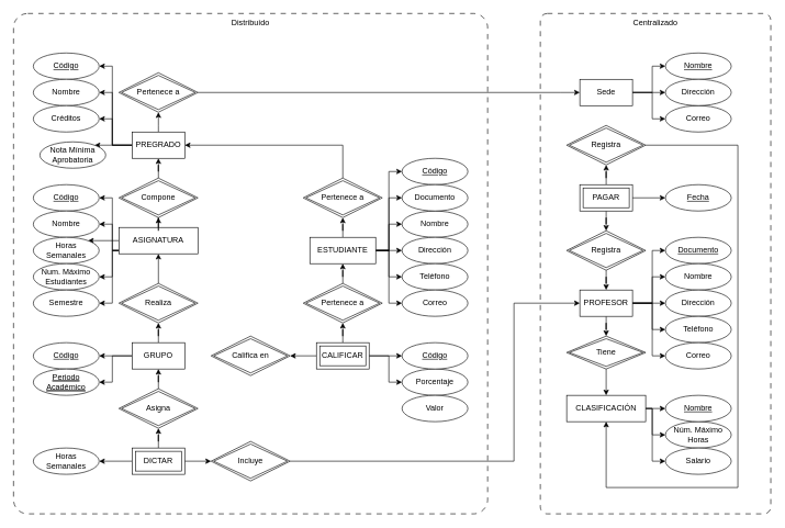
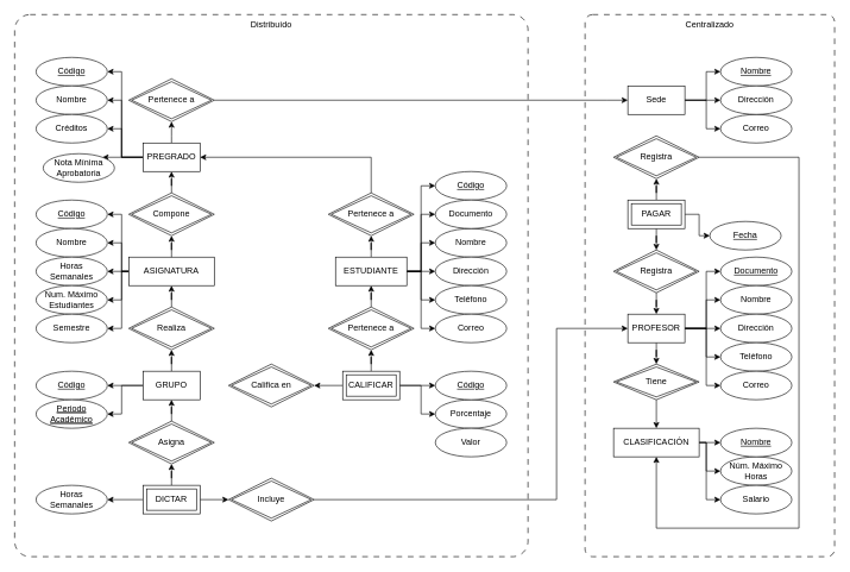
  <mxCell id="0" />
  <mxCell id="1" parent="0" />
  <mxCell id="2" value="Centralizado" style="rounded=1;arcSize=3;whiteSpace=wrap;html=1;align=center;verticalAlign=top;dashed=1;dashPattern=8 8;fillColor=none;" parent="1" vertex="1"><mxGeometry x="820" y="20" width="350" height="760" as="geometry" /></mxCell>
  <mxCell id="3" value="Distribuído" style="rounded=1;arcSize=3;whiteSpace=wrap;html=1;align=center;verticalAlign=top;dashed=1;dashPattern=8 8;fillColor=none;" parent="1" vertex="1"><mxGeometry x="20" y="20" width="720" height="760" as="geometry" /></mxCell>
  <mxCell id="4" style="edgeStyle=orthogonalEdgeStyle;rounded=0;orthogonalLoop=1;jettySize=auto;html=1;" parent="1" source="9" target="47" edge="1"><mxGeometry relative="1" as="geometry"><Array as="points"><mxPoint x="170" y="220" /><mxPoint x="170" y="140" /></Array></mxGeometry></mxCell>
  <mxCell id="5" style="edgeStyle=orthogonalEdgeStyle;rounded=0;orthogonalLoop=1;jettySize=auto;html=1;" parent="1" source="9" target="46" edge="1"><mxGeometry relative="1" as="geometry"><Array as="points"><mxPoint x="170" y="220" /><mxPoint x="170" y="100" /></Array></mxGeometry></mxCell>
  <mxCell id="6" style="edgeStyle=orthogonalEdgeStyle;rounded=0;orthogonalLoop=1;jettySize=auto;html=1;" parent="1" source="9" target="48" edge="1"><mxGeometry relative="1" as="geometry"><Array as="points"><mxPoint x="170" y="220" /><mxPoint x="170" y="180" /></Array></mxGeometry></mxCell>
  <mxCell id="7" style="edgeStyle=orthogonalEdgeStyle;rounded=0;orthogonalLoop=1;jettySize=auto;html=1;" parent="1" source="9" target="49" edge="1"><mxGeometry relative="1" as="geometry"><Array as="points"><mxPoint x="140" y="220" /><mxPoint x="140" y="220" /></Array></mxGeometry></mxCell>
  <mxCell id="8" style="edgeStyle=orthogonalEdgeStyle;rounded=0;orthogonalLoop=1;jettySize=auto;html=1;" parent="1" source="9" target="70" edge="1"><mxGeometry relative="1" as="geometry"><Array as="points"><mxPoint x="240" y="190" /><mxPoint x="240" y="190" /></Array></mxGeometry></mxCell>
  <mxCell id="9" value="PREGRADO" style="rounded=0;whiteSpace=wrap;html=1;" parent="1" vertex="1"><mxGeometry x="200" y="200" width="80" height="40" as="geometry" /></mxCell>
  <mxCell id="10" style="edgeStyle=orthogonalEdgeStyle;rounded=0;orthogonalLoop=1;jettySize=auto;html=1;" parent="1" source="36" target="9" edge="1"><mxGeometry relative="1" as="geometry" /></mxCell>
  <mxCell id="11" style="edgeStyle=orthogonalEdgeStyle;rounded=0;orthogonalLoop=1;jettySize=auto;html=1;" parent="1" source="16" target="50" edge="1"><mxGeometry relative="1" as="geometry"><mxPoint x="170" y="260" as="targetPoint" /><Array as="points"><mxPoint x="170" y="380" /><mxPoint x="170" y="300" /></Array></mxGeometry></mxCell>
  <mxCell id="12" style="edgeStyle=orthogonalEdgeStyle;rounded=0;orthogonalLoop=1;jettySize=auto;html=1;" parent="1" source="16" target="51" edge="1"><mxGeometry relative="1" as="geometry"><Array as="points"><mxPoint x="170" y="380" /><mxPoint x="170" y="340" /></Array></mxGeometry></mxCell>
  <mxCell id="13" style="edgeStyle=orthogonalEdgeStyle;rounded=0;orthogonalLoop=1;jettySize=auto;html=1;" parent="1" source="16" target="52" edge="1"><mxGeometry relative="1" as="geometry"><Array as="points"><mxPoint x="140" y="380" /><mxPoint x="140" y="380" /></Array></mxGeometry></mxCell>
  <mxCell id="14" style="edgeStyle=orthogonalEdgeStyle;rounded=0;orthogonalLoop=1;jettySize=auto;html=1;" parent="1" source="16" target="53" edge="1"><mxGeometry relative="1" as="geometry"><Array as="points"><mxPoint x="170" y="380" /><mxPoint x="170" y="420" /></Array></mxGeometry></mxCell>
  <mxCell id="15" style="edgeStyle=orthogonalEdgeStyle;rounded=0;orthogonalLoop=1;jettySize=auto;html=1;" parent="1" source="16" target="55" edge="1"><mxGeometry relative="1" as="geometry"><Array as="points"><mxPoint x="170" y="380" /><mxPoint x="170" y="460" /></Array></mxGeometry></mxCell>
- <mxCell id="16" value="ASIGNATURA" style="rounded=0;whiteSpace=wrap;html=1;" parent="1" vertex="1"><mxGeometry x="180" y="345" width="120" height="40" as="geometry" /></mxCell>
+ <mxCell id="16" value="ASIGNATURA" style="rounded=0;whiteSpace=wrap;html=1;" parent="1" vertex="1"><mxGeometry x="180" y="360" width="120" height="40" as="geometry" /></mxCell>
  <mxCell id="17" style="edgeStyle=orthogonalEdgeStyle;rounded=0;orthogonalLoop=1;jettySize=auto;html=1;" parent="1" source="20" target="34" edge="1"><mxGeometry relative="1" as="geometry" /></mxCell>
  <mxCell id="18" style="edgeStyle=orthogonalEdgeStyle;rounded=0;orthogonalLoop=1;jettySize=auto;html=1;" parent="1" source="20" target="54" edge="1"><mxGeometry relative="1" as="geometry" /></mxCell>
  <mxCell id="19" style="edgeStyle=orthogonalEdgeStyle;rounded=0;orthogonalLoop=1;jettySize=auto;html=1;" parent="1" source="20" target="110" edge="1"><mxGeometry relative="1" as="geometry"><Array as="points"><mxPoint x="170" y="540" /><mxPoint x="170" y="580" /></Array></mxGeometry></mxCell>
  <mxCell id="20" value="GRUPO" style="rounded=0;whiteSpace=wrap;html=1;" parent="1" vertex="1"><mxGeometry x="200" y="520" width="80" height="40" as="geometry" /></mxCell>
  <mxCell id="21" style="edgeStyle=orthogonalEdgeStyle;rounded=0;orthogonalLoop=1;jettySize=auto;html=1;" parent="1" source="37" target="32" edge="1"><mxGeometry relative="1" as="geometry" /></mxCell>
  <mxCell id="22" style="edgeStyle=orthogonalEdgeStyle;rounded=0;orthogonalLoop=1;jettySize=auto;html=1;" parent="1" source="28" target="59" edge="1"><mxGeometry relative="1" as="geometry"><Array as="points"><mxPoint x="990" y="460" /><mxPoint x="990" y="380" /></Array></mxGeometry></mxCell>
  <mxCell id="23" style="edgeStyle=orthogonalEdgeStyle;rounded=0;orthogonalLoop=1;jettySize=auto;html=1;" parent="1" source="28" target="60" edge="1"><mxGeometry relative="1" as="geometry"><Array as="points"><mxPoint x="990" y="460" /><mxPoint x="990" y="420" /></Array></mxGeometry></mxCell>
  <mxCell id="24" style="edgeStyle=orthogonalEdgeStyle;rounded=0;orthogonalLoop=1;jettySize=auto;html=1;" parent="1" source="28" target="61" edge="1"><mxGeometry relative="1" as="geometry" /></mxCell>
  <mxCell id="25" style="edgeStyle=orthogonalEdgeStyle;rounded=0;orthogonalLoop=1;jettySize=auto;html=1;" parent="1" source="28" target="62" edge="1"><mxGeometry relative="1" as="geometry"><Array as="points"><mxPoint x="990" y="460" /><mxPoint x="990" y="500" /></Array></mxGeometry></mxCell>
  <mxCell id="26" style="edgeStyle=orthogonalEdgeStyle;rounded=0;orthogonalLoop=1;jettySize=auto;html=1;" parent="1" source="28" target="63" edge="1"><mxGeometry relative="1" as="geometry"><Array as="points"><mxPoint x="990" y="460" /><mxPoint x="990" y="540" /></Array></mxGeometry></mxCell>
  <mxCell id="27" style="edgeStyle=orthogonalEdgeStyle;rounded=0;orthogonalLoop=1;jettySize=auto;html=1;" parent="1" source="28" target="37" edge="1"><mxGeometry relative="1" as="geometry" /></mxCell>
  <mxCell id="28" value="PROFESOR" style="rounded=0;whiteSpace=wrap;html=1;" parent="1" vertex="1"><mxGeometry x="880" y="440" width="80" height="40" as="geometry" /></mxCell>
  <mxCell id="29" style="edgeStyle=orthogonalEdgeStyle;rounded=0;orthogonalLoop=1;jettySize=auto;html=1;" parent="1" source="32" target="57" edge="1"><mxGeometry relative="1" as="geometry"><Array as="points"><mxPoint x="1060" y="620" /></Array></mxGeometry></mxCell>
  <mxCell id="30" style="edgeStyle=orthogonalEdgeStyle;rounded=0;orthogonalLoop=1;jettySize=auto;html=1;" parent="1" source="32" target="56" edge="1"><mxGeometry relative="1" as="geometry"><Array as="points"><mxPoint x="990" y="620" /><mxPoint x="990" y="660" /></Array></mxGeometry></mxCell>
  <mxCell id="31" style="edgeStyle=orthogonalEdgeStyle;rounded=0;orthogonalLoop=1;jettySize=auto;html=1;" parent="1" source="32" target="58" edge="1"><mxGeometry relative="1" as="geometry"><Array as="points"><mxPoint x="990" y="620" /><mxPoint x="990" y="700" /></Array></mxGeometry></mxCell>
  <mxCell id="32" value="CLASIFICACIÓN" style="rounded=0;whiteSpace=wrap;html=1;" parent="1" vertex="1"><mxGeometry x="860" y="600" width="120" height="40" as="geometry" /></mxCell>
  <mxCell id="33" style="edgeStyle=orthogonalEdgeStyle;rounded=0;orthogonalLoop=1;jettySize=auto;html=1;" parent="1" source="34" target="16" edge="1"><mxGeometry relative="1" as="geometry" /></mxCell>
  <mxCell id="34" value="Realiza" style="shape=rhombus;double=1;perimeter=rhombusPerimeter;whiteSpace=wrap;html=1;align=center;" parent="1" vertex="1"><mxGeometry x="180" y="430" width="120" height="60" as="geometry" /></mxCell>
  <mxCell id="35" value="" style="edgeStyle=orthogonalEdgeStyle;rounded=0;orthogonalLoop=1;jettySize=auto;html=1;" parent="1" source="16" target="36" edge="1"><mxGeometry relative="1" as="geometry"><mxPoint x="240" y="360" as="sourcePoint" /><mxPoint x="320" y="240" as="targetPoint" /></mxGeometry></mxCell>
  <mxCell id="36" value="Compone" style="shape=rhombus;double=1;perimeter=rhombusPerimeter;whiteSpace=wrap;html=1;align=center;" parent="1" vertex="1"><mxGeometry x="180" y="270" width="120" height="60" as="geometry" /></mxCell>
  <mxCell id="37" value="Tiene" style="shape=rhombus;double=1;perimeter=rhombusPerimeter;whiteSpace=wrap;html=1;align=center;" parent="1" vertex="1"><mxGeometry x="860" y="510" width="120" height="50" as="geometry" /></mxCell>
  <mxCell id="38" style="edgeStyle=orthogonalEdgeStyle;rounded=0;orthogonalLoop=1;jettySize=auto;html=1;" parent="1" source="41" target="43" edge="1"><mxGeometry relative="1" as="geometry" /></mxCell>
  <mxCell id="39" style="edgeStyle=orthogonalEdgeStyle;rounded=0;orthogonalLoop=1;jettySize=auto;html=1;" parent="1" source="41" target="45" edge="1"><mxGeometry relative="1" as="geometry" /></mxCell>
  <mxCell id="40" style="edgeStyle=orthogonalEdgeStyle;rounded=0;orthogonalLoop=1;jettySize=auto;html=1;" parent="1" source="41" target="64" edge="1"><mxGeometry relative="1" as="geometry" /></mxCell>
  <mxCell id="41" value="DICTAR" style="shape=ext;margin=3;double=1;whiteSpace=wrap;html=1;align=center;" parent="1" vertex="1"><mxGeometry x="200" y="680" width="80" height="40" as="geometry" /></mxCell>
  <mxCell id="42" style="edgeStyle=orthogonalEdgeStyle;rounded=0;orthogonalLoop=1;jettySize=auto;html=1;" parent="1" source="43" target="28" edge="1"><mxGeometry relative="1" as="geometry"><Array as="points"><mxPoint x="780" y="700" /><mxPoint x="780" y="460" /></Array></mxGeometry></mxCell>
  <mxCell id="43" value="Incluye" style="shape=rhombus;double=1;perimeter=rhombusPerimeter;whiteSpace=wrap;html=1;align=center;" parent="1" vertex="1"><mxGeometry x="320" y="670" width="120" height="60" as="geometry" /></mxCell>
  <mxCell id="44" style="edgeStyle=orthogonalEdgeStyle;rounded=0;orthogonalLoop=1;jettySize=auto;html=1;" parent="1" source="45" target="20" edge="1"><mxGeometry relative="1" as="geometry" /></mxCell>
  <mxCell id="45" value="Asigna" style="shape=rhombus;double=1;perimeter=rhombusPerimeter;whiteSpace=wrap;html=1;align=center;" parent="1" vertex="1"><mxGeometry x="180" y="590" width="120" height="60" as="geometry" /></mxCell>
  <mxCell id="46" value="Código" style="ellipse;whiteSpace=wrap;html=1;align=center;fontStyle=4;" parent="1" vertex="1"><mxGeometry x="50" y="80" width="100" height="40" as="geometry" /></mxCell>
  <mxCell id="47" value="Nombre" style="ellipse;whiteSpace=wrap;html=1;align=center;" parent="1" vertex="1"><mxGeometry x="50" y="120" width="100" height="40" as="geometry" /></mxCell>
  <mxCell id="48" value="Créditos" style="ellipse;whiteSpace=wrap;html=1;align=center;" parent="1" vertex="1"><mxGeometry x="50" y="160" width="100" height="40" as="geometry" /></mxCell>
  <mxCell id="49" value="Nota Mínima Aprobatoria" style="ellipse;whiteSpace=wrap;html=1;align=center;" parent="1" vertex="1"><mxGeometry x="60" y="215" width="100" height="40" as="geometry" /></mxCell>
  <mxCell id="50" value="Código" style="ellipse;whiteSpace=wrap;html=1;align=center;fontStyle=4;" parent="1" vertex="1"><mxGeometry x="50" y="280" width="100" height="40" as="geometry" /></mxCell>
  <mxCell id="51" value="Nombre" style="ellipse;whiteSpace=wrap;html=1;align=center;" parent="1" vertex="1"><mxGeometry x="50" y="320" width="100" height="40" as="geometry" /></mxCell>
  <mxCell id="52" value="Horas&lt;br&gt;Semanales" style="ellipse;whiteSpace=wrap;html=1;align=center;" parent="1" vertex="1"><mxGeometry x="50" y="360" width="100" height="40" as="geometry" /></mxCell>
  <mxCell id="53" value="Num. Máximo Estudiantes" style="ellipse;whiteSpace=wrap;html=1;align=center;" parent="1" vertex="1"><mxGeometry x="50" y="400" width="100" height="40" as="geometry" /></mxCell>
  <mxCell id="54" value="Código" style="ellipse;whiteSpace=wrap;html=1;align=center;fontStyle=4;" parent="1" vertex="1"><mxGeometry x="50" y="520" width="100" height="40" as="geometry" /></mxCell>
  <mxCell id="55" value="Semestre" style="ellipse;whiteSpace=wrap;html=1;align=center;" parent="1" vertex="1"><mxGeometry x="50" y="440" width="100" height="40" as="geometry" /></mxCell>
  <mxCell id="56" value="Núm. Máximo Horas" style="ellipse;whiteSpace=wrap;html=1;align=center;" parent="1" vertex="1"><mxGeometry x="1010" y="640" width="100" height="40" as="geometry" /></mxCell>
  <mxCell id="57" value="Nombre" style="ellipse;whiteSpace=wrap;html=1;align=center;fontStyle=4;" parent="1" vertex="1"><mxGeometry x="1010" y="600" width="100" height="40" as="geometry" /></mxCell>
  <mxCell id="58" value="Salario" style="ellipse;whiteSpace=wrap;html=1;align=center;" parent="1" vertex="1"><mxGeometry x="1010" y="680" width="100" height="40" as="geometry" /></mxCell>
  <mxCell id="59" value="Documento" style="ellipse;whiteSpace=wrap;html=1;align=center;fontStyle=4;" parent="1" vertex="1"><mxGeometry x="1010" y="360" width="100" height="40" as="geometry" /></mxCell>
  <mxCell id="60" value="Nombre" style="ellipse;whiteSpace=wrap;html=1;align=center;" parent="1" vertex="1"><mxGeometry x="1010" y="400" width="100" height="40" as="geometry" /></mxCell>
  <mxCell id="61" value="Dirección" style="ellipse;whiteSpace=wrap;html=1;align=center;" parent="1" vertex="1"><mxGeometry x="1010" y="440" width="100" height="40" as="geometry" /></mxCell>
  <mxCell id="62" value="Teléfono" style="ellipse;whiteSpace=wrap;html=1;align=center;" parent="1" vertex="1"><mxGeometry x="1010" y="480" width="100" height="40" as="geometry" /></mxCell>
  <mxCell id="63" value="Correo" style="ellipse;whiteSpace=wrap;html=1;align=center;" parent="1" vertex="1"><mxGeometry x="1010" y="520" width="100" height="40" as="geometry" /></mxCell>
  <mxCell id="64" value="Horas&lt;br&gt;Semanales" style="ellipse;whiteSpace=wrap;html=1;align=center;" parent="1" vertex="1"><mxGeometry x="50" y="680" width="100" height="40" as="geometry" /></mxCell>
  <mxCell id="65" style="edgeStyle=orthogonalEdgeStyle;rounded=0;orthogonalLoop=1;jettySize=auto;html=1;" parent="1" source="68" target="71" edge="1"><mxGeometry relative="1" as="geometry"><Array as="points"><mxPoint x="990" y="140" /><mxPoint x="990" y="100" /></Array></mxGeometry></mxCell>
  <mxCell id="66" style="edgeStyle=orthogonalEdgeStyle;rounded=0;orthogonalLoop=1;jettySize=auto;html=1;" parent="1" source="68" target="73" edge="1"><mxGeometry relative="1" as="geometry" /></mxCell>
  <mxCell id="67" style="edgeStyle=orthogonalEdgeStyle;rounded=0;orthogonalLoop=1;jettySize=auto;html=1;" parent="1" source="68" target="72" edge="1"><mxGeometry relative="1" as="geometry"><Array as="points"><mxPoint x="990" y="140" /><mxPoint x="990" y="180" /></Array></mxGeometry></mxCell>
  <mxCell id="68" value="Sede" style="rounded=0;whiteSpace=wrap;html=1;" parent="1" vertex="1"><mxGeometry x="880" y="120" width="80" height="40" as="geometry" /></mxCell>
  <mxCell id="69" style="edgeStyle=orthogonalEdgeStyle;rounded=0;orthogonalLoop=1;jettySize=auto;html=1;" parent="1" source="70" target="68" edge="1"><mxGeometry relative="1" as="geometry"><mxPoint x="720" y="220" as="sourcePoint" /><Array as="points"><mxPoint x="850" y="140" /><mxPoint x="850" y="140" /></Array></mxGeometry></mxCell>
  <mxCell id="70" value="Pertenece a" style="shape=rhombus;double=1;perimeter=rhombusPerimeter;whiteSpace=wrap;html=1;align=center;" parent="1" vertex="1"><mxGeometry x="180" y="110" width="120" height="60" as="geometry" /></mxCell>
  <mxCell id="71" value="Nombre" style="ellipse;whiteSpace=wrap;html=1;align=center;fontStyle=4;" parent="1" vertex="1"><mxGeometry x="1010" y="80" width="100" height="40" as="geometry" /></mxCell>
  <mxCell id="72" value="Correo" style="ellipse;whiteSpace=wrap;html=1;align=center;" parent="1" vertex="1"><mxGeometry x="1010" y="160" width="100" height="40" as="geometry" /></mxCell>
  <mxCell id="73" value="Dirección" style="ellipse;whiteSpace=wrap;html=1;align=center;" parent="1" vertex="1"><mxGeometry x="1010" y="120" width="100" height="40" as="geometry" /></mxCell>
  <mxCell id="74" style="edgeStyle=orthogonalEdgeStyle;rounded=0;orthogonalLoop=1;jettySize=auto;html=1;" parent="1" source="108" target="78" edge="1"><mxGeometry relative="1" as="geometry"><mxPoint x="920.048" y="320" as="sourcePoint" /></mxGeometry></mxCell>
  <mxCell id="75" style="edgeStyle=orthogonalEdgeStyle;rounded=0;orthogonalLoop=1;jettySize=auto;html=1;" parent="1" source="108" target="79" edge="1"><mxGeometry relative="1" as="geometry"><mxPoint x="980" y="300" as="sourcePoint" /></mxGeometry></mxCell>
  <mxCell id="76" style="edgeStyle=orthogonalEdgeStyle;rounded=0;orthogonalLoop=1;jettySize=auto;html=1;" parent="1" source="108" target="107" edge="1"><mxGeometry relative="1" as="geometry"><mxPoint x="920.048" y="280" as="sourcePoint" /></mxGeometry></mxCell>
  <mxCell id="77" style="edgeStyle=orthogonalEdgeStyle;rounded=0;orthogonalLoop=1;jettySize=auto;html=1;" parent="1" source="78" target="28" edge="1"><mxGeometry relative="1" as="geometry" /></mxCell>
  <mxCell id="78" value="Registra" style="shape=rhombus;double=1;perimeter=rhombusPerimeter;whiteSpace=wrap;html=1;align=center;" parent="1" vertex="1"><mxGeometry x="860" y="350" width="120" height="60" as="geometry" /></mxCell>
- <mxCell id="79" value="Fecha" style="ellipse;whiteSpace=wrap;html=1;align=center;fontStyle=4;" parent="1" vertex="1"><mxGeometry x="1010" y="280" width="100" height="40" as="geometry" /></mxCell>
+ <mxCell id="79" value="Fecha" style="ellipse;whiteSpace=wrap;html=1;align=center;fontStyle=4;" parent="1" vertex="1"><mxGeometry x="995" y="310" width="100" height="40" as="geometry" /></mxCell>
  <mxCell id="80" style="edgeStyle=orthogonalEdgeStyle;rounded=0;orthogonalLoop=1;jettySize=auto;html=1;" parent="1" source="87" target="89" edge="1"><mxGeometry relative="1" as="geometry" /></mxCell>
  <mxCell id="81" style="edgeStyle=orthogonalEdgeStyle;rounded=0;orthogonalLoop=1;jettySize=auto;html=1;" parent="1" source="87" target="100" edge="1"><mxGeometry relative="1" as="geometry"><Array as="points"><mxPoint x="590" y="380" /><mxPoint x="590" y="260" /></Array></mxGeometry></mxCell>
  <mxCell id="82" style="edgeStyle=orthogonalEdgeStyle;rounded=0;orthogonalLoop=1;jettySize=auto;html=1;" parent="1" source="87" target="105" edge="1"><mxGeometry relative="1" as="geometry"><Array as="points"><mxPoint x="590" y="380" /><mxPoint x="590" y="300" /></Array></mxGeometry></mxCell>
  <mxCell id="83" style="edgeStyle=orthogonalEdgeStyle;rounded=0;orthogonalLoop=1;jettySize=auto;html=1;" parent="1" source="87" target="101" edge="1"><mxGeometry relative="1" as="geometry" /></mxCell>
  <mxCell id="84" style="edgeStyle=orthogonalEdgeStyle;rounded=0;orthogonalLoop=1;jettySize=auto;html=1;" parent="1" source="87" target="102" edge="1"><mxGeometry relative="1" as="geometry" /></mxCell>
  <mxCell id="85" style="edgeStyle=orthogonalEdgeStyle;rounded=0;orthogonalLoop=1;jettySize=auto;html=1;" parent="1" source="87" target="104" edge="1"><mxGeometry relative="1" as="geometry"><Array as="points"><mxPoint x="590" y="380" /><mxPoint x="590" y="460" /></Array></mxGeometry></mxCell>
  <mxCell id="86" style="edgeStyle=orthogonalEdgeStyle;rounded=0;orthogonalLoop=1;jettySize=auto;html=1;" parent="1" source="87" target="103" edge="1"><mxGeometry relative="1" as="geometry" /></mxCell>
  <mxCell id="87" value="ESTUDIANTE" style="rounded=0;whiteSpace=wrap;html=1;" parent="1" vertex="1"><mxGeometry x="470" y="360" width="100" height="40" as="geometry" /></mxCell>
  <mxCell id="88" style="edgeStyle=orthogonalEdgeStyle;rounded=0;orthogonalLoop=1;jettySize=auto;html=1;" parent="1" source="89" target="9" edge="1"><mxGeometry relative="1" as="geometry"><Array as="points"><mxPoint x="520" y="220" /></Array></mxGeometry></mxCell>
  <mxCell id="89" value="Pertenece a" style="shape=rhombus;double=1;perimeter=rhombusPerimeter;whiteSpace=wrap;html=1;align=center;" parent="1" vertex="1"><mxGeometry x="460" y="270" width="120" height="60" as="geometry" /></mxCell>
  <mxCell id="90" style="edgeStyle=orthogonalEdgeStyle;rounded=0;orthogonalLoop=1;jettySize=auto;html=1;" parent="1" source="91" target="87" edge="1"><mxGeometry relative="1" as="geometry" /></mxCell>
  <mxCell id="91" value="Pertenece a" style="shape=rhombus;double=1;perimeter=rhombusPerimeter;whiteSpace=wrap;html=1;align=center;" parent="1" vertex="1"><mxGeometry x="460" y="430" width="120" height="60" as="geometry" /></mxCell>
  <mxCell id="92" style="edgeStyle=orthogonalEdgeStyle;rounded=0;orthogonalLoop=1;jettySize=auto;html=1;" parent="1" source="96" target="91" edge="1"><mxGeometry relative="1" as="geometry" /></mxCell>
  <mxCell id="93" style="edgeStyle=orthogonalEdgeStyle;rounded=0;orthogonalLoop=1;jettySize=auto;html=1;" parent="1" source="96" target="97" edge="1"><mxGeometry relative="1" as="geometry" /></mxCell>
  <mxCell id="94" style="edgeStyle=orthogonalEdgeStyle;rounded=0;orthogonalLoop=1;jettySize=auto;html=1;" parent="1" source="96" target="98" edge="1"><mxGeometry relative="1" as="geometry"><Array as="points"><mxPoint x="590" y="540" /><mxPoint x="590" y="580" /></Array></mxGeometry></mxCell>
  <mxCell id="95" style="edgeStyle=orthogonalEdgeStyle;rounded=0;orthogonalLoop=1;jettySize=auto;html=1;" parent="1" source="96" target="109" edge="1"><mxGeometry relative="1" as="geometry" /></mxCell>
  <mxCell id="96" value="CALIFICAR" style="shape=ext;margin=3;double=1;whiteSpace=wrap;html=1;align=center;" parent="1" vertex="1"><mxGeometry x="480" y="520" width="80" height="40" as="geometry" /></mxCell>
  <mxCell id="97" value="Califica en" style="shape=rhombus;double=1;perimeter=rhombusPerimeter;whiteSpace=wrap;html=1;align=center;" parent="1" vertex="1"><mxGeometry x="320" y="510" width="120" height="60" as="geometry" /></mxCell>
  <mxCell id="98" value="Porcentaje" style="ellipse;whiteSpace=wrap;html=1;align=center;" parent="1" vertex="1"><mxGeometry x="610" y="560" width="100" height="40" as="geometry" /></mxCell>
  <mxCell id="99" value="Valor" style="ellipse;whiteSpace=wrap;html=1;align=center;" parent="1" vertex="1"><mxGeometry x="610" y="600" width="100" height="40" as="geometry" /></mxCell>
  <mxCell id="100" value="Código" style="ellipse;whiteSpace=wrap;html=1;align=center;fontStyle=4;" parent="1" vertex="1"><mxGeometry x="610" y="240" width="100" height="40" as="geometry" /></mxCell>
  <mxCell id="101" value="Nombre" style="ellipse;whiteSpace=wrap;html=1;align=center;" parent="1" vertex="1"><mxGeometry x="610" y="320" width="100" height="40" as="geometry" /></mxCell>
  <mxCell id="102" value="Dirección" style="ellipse;whiteSpace=wrap;html=1;align=center;" parent="1" vertex="1"><mxGeometry x="610" y="360" width="100" height="40" as="geometry" /></mxCell>
  <mxCell id="103" value="Teléfono" style="ellipse;whiteSpace=wrap;html=1;align=center;" parent="1" vertex="1"><mxGeometry x="610" y="400" width="100" height="40" as="geometry" /></mxCell>
  <mxCell id="104" value="Correo" style="ellipse;whiteSpace=wrap;html=1;align=center;" parent="1" vertex="1"><mxGeometry x="610" y="440" width="100" height="40" as="geometry" /></mxCell>
  <mxCell id="105" value="Documento" style="ellipse;whiteSpace=wrap;html=1;align=center;" parent="1" vertex="1"><mxGeometry x="610" y="280" width="100" height="40" as="geometry" /></mxCell>
  <mxCell id="106" style="edgeStyle=orthogonalEdgeStyle;rounded=0;orthogonalLoop=1;jettySize=auto;html=1;" parent="1" source="107" target="32" edge="1"><mxGeometry relative="1" as="geometry"><Array as="points"><mxPoint x="1120" y="220" /><mxPoint x="1120" y="740" /><mxPoint x="920" y="740" /></Array></mxGeometry></mxCell>
  <mxCell id="107" value="Registra" style="shape=rhombus;double=1;perimeter=rhombusPerimeter;whiteSpace=wrap;html=1;align=center;" parent="1" vertex="1"><mxGeometry x="860" y="190" width="120" height="60" as="geometry" /></mxCell>
  <mxCell id="108" value="PAGAR" style="shape=ext;margin=3;double=1;whiteSpace=wrap;html=1;align=center;" parent="1" vertex="1"><mxGeometry x="880" y="280" width="80" height="40" as="geometry" /></mxCell>
  <mxCell id="109" value="Código" style="ellipse;whiteSpace=wrap;html=1;align=center;fontStyle=4;" parent="1" vertex="1"><mxGeometry x="610" y="520" width="100" height="40" as="geometry" /></mxCell>
  <mxCell id="110" value="&lt;span style=&quot;color: rgb(0, 0, 0); font-family: Helvetica; font-size: 12px; font-style: normal; font-variant-ligatures: normal; font-variant-caps: normal; font-weight: 400; letter-spacing: normal; orphans: 2; text-align: center; text-indent: 0px; text-transform: none; widows: 2; word-spacing: 0px; -webkit-text-stroke-width: 0px; white-space: normal; background-color: rgb(251, 251, 251); text-decoration: underline; float: none; display: inline !important;&quot;&gt;Periodo Académico&lt;/span&gt;" style="ellipse;whiteSpace=wrap;html=1;align=center;fontStyle=4;" parent="1" vertex="1"><mxGeometry x="50" y="560" width="100" height="40" as="geometry" /></mxCell>
